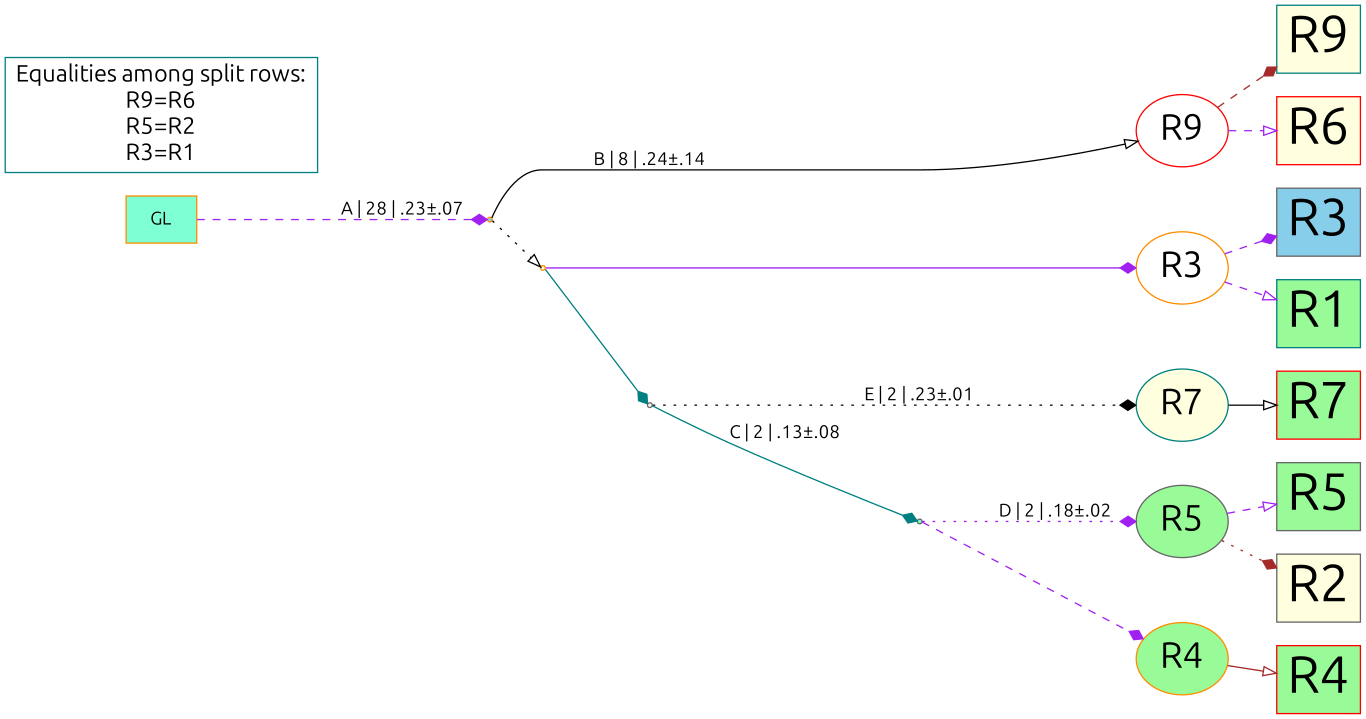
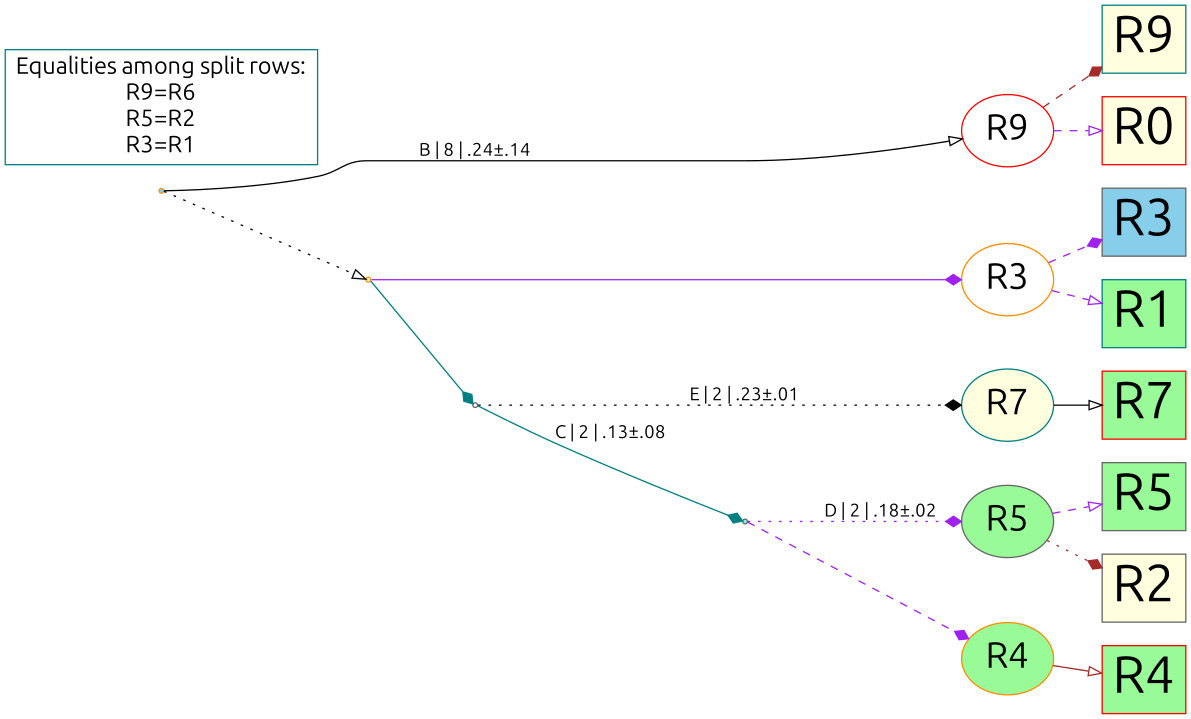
  digraph {
    fontname=Ubuntu
    rankdir=LR
    node [color=gray40 fillcolor=palegreen fontname=Ubuntu fontsize=40 shape=box style=filled]
    edge [arrowhead=diamond color=purple fontname=Ubuntu style=dashed]
    n1 [color=red fillcolor=white fontsize=28 label=R9 shape=oval]
    n2 [fontsize=28 label=R5 shape=oval]
    n3 [color=darkorange fontsize=28 label=R4 shape=oval]
    n4 [color=darkorange fillcolor=white fontsize=28 label=R3 shape=oval]
    n5 [color=teal fillcolor=lightyellow fontsize=28 label=R7 shape=oval]
    n6 [color=teal fillcolor=lightyellow label=R9]
-   n7 [color=red fillcolor=lightyellow label=R6]
+   n7 [color=red fillcolor=lightyellow label=R0]
    n8 [label=R5]
    n9 [fillcolor=lightyellow label=R2]
    n10 [color=red label=R4]
    n11 [fillcolor=skyblue label=R3]
    n12 [color=teal label=R1]
    n13 [color=red label=R7]
    n14 [color=teal fillcolor=white fontsize=18 label="Equalities among split rows:\nR9=R6\nR5=R2\nR3=R1\n"]
    Int1 [fillcolor=aquamarine shape=point fontsize=""]
    Int2 [fillcolor=white shape=point fontsize=""]
    Int3 [color=darkorange fillcolor=lightyellow shape=point fontsize=""]
    Int4 [color=darkorange fillcolor=skyblue shape=point fontsize=""]
-   n19 [color=darkorange fillcolor=aquamarine label=GL fontsize=""]
    subgraph sub_1 {
      rank=same
      n1
      n2
      n3
      n4
      n5
    }
    n1 -> n6 [color=brown]
    n1 -> n7 [arrowhead=onormal]
    n2 -> n8 [arrowhead=onormal]
    n2 -> n9 [color=brown style=dotted]
    n3 -> n10 [arrowhead=onormal color=brown style=solid]
    n4 -> n11
    n4 -> n12 [arrowhead=onormal]
    n5 -> n13 [arrowhead=onormal color=black style=solid]
    Int1 -> n2 [label="D | 2 | .18±.02" style=dotted]
    Int1 -> n3
    Int2 -> n5 [color=black label="E | 2 | .23±.01" style=dotted]
    Int2 -> Int1 [color=teal label="C | 2 | .13±.08" style=solid]
    Int3 -> n4 [style=solid]
    Int3 -> Int2 [color=teal style=solid]
    Int4 -> n1 [arrowhead=onormal color=black label="B | 8 | .24±.14" style=solid]
    Int4 -> Int3 [arrowhead=onormal color=black style=dotted]
-   n19 -> Int4 [label="A | 28 | .23±.07"]
  }
